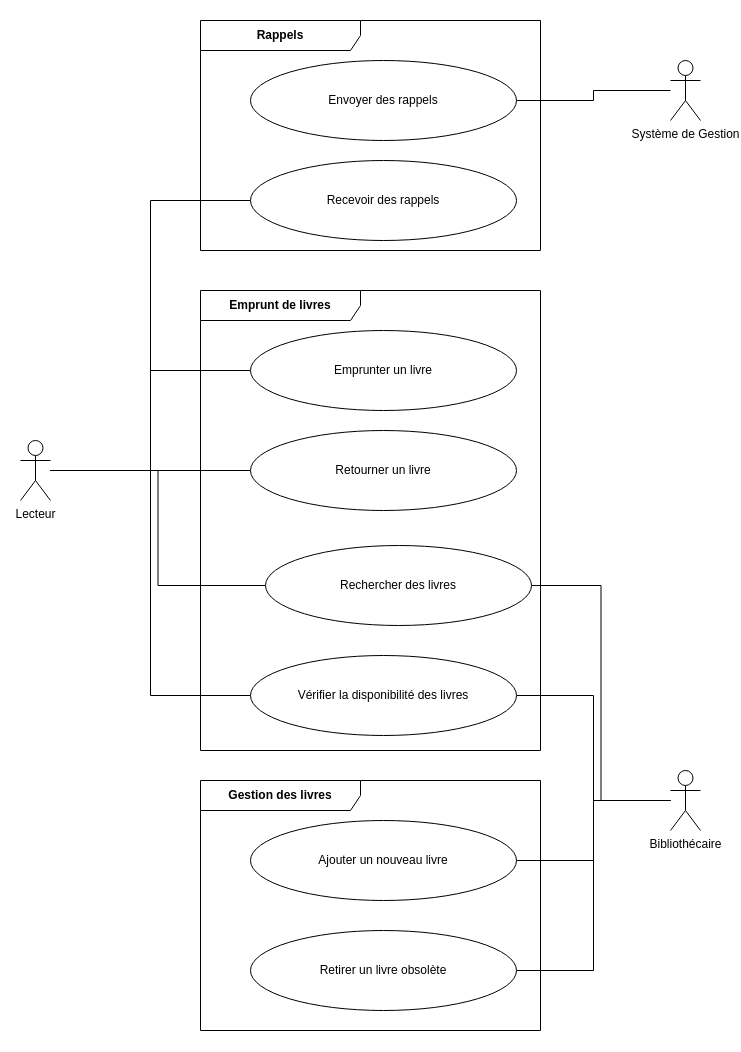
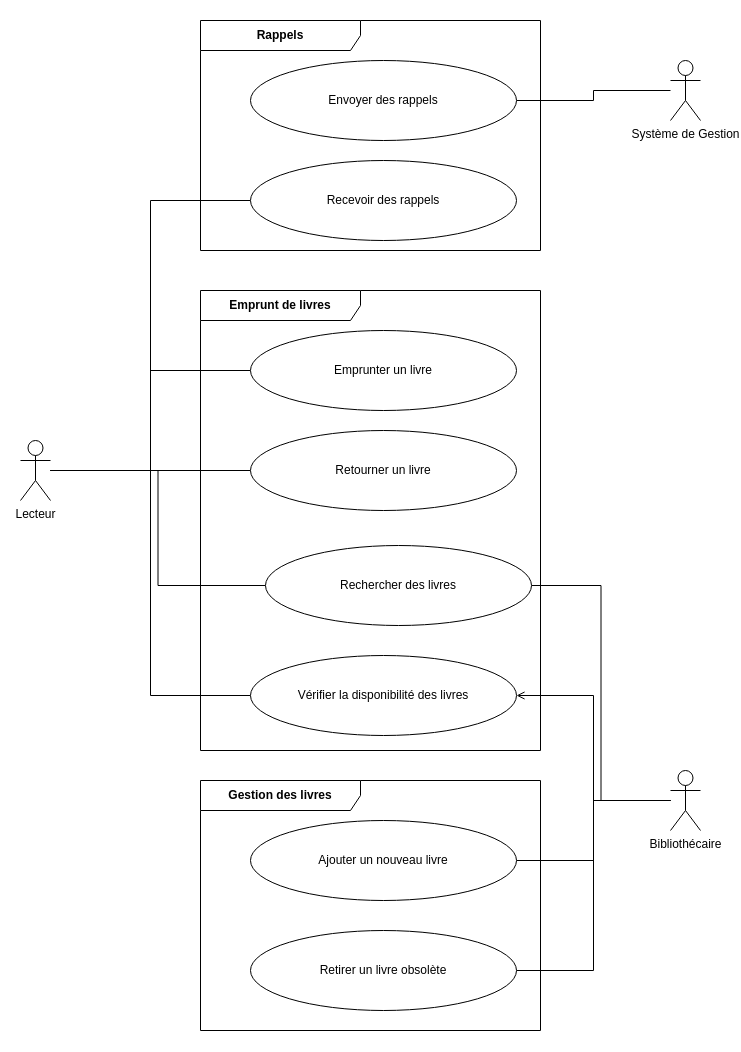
  <mxCell id="0" />
  <mxCell id="1" parent="0" />
  <mxCell id="2" style="edgeStyle=orthogonalEdgeStyle;rounded=0;orthogonalLoop=1;jettySize=auto;html=1;entryX=0;entryY=0.5;entryDx=0;entryDy=0;endArrow=none;endFill=0;" parent="1" source="7" target="19" edge="1"><mxGeometry relative="1" as="geometry" /></mxCell>
  <mxCell id="3" style="edgeStyle=orthogonalEdgeStyle;rounded=0;orthogonalLoop=1;jettySize=auto;html=1;entryX=0;entryY=0.5;entryDx=0;entryDy=0;endArrow=none;endFill=0;" parent="1" source="7" target="20" edge="1"><mxGeometry relative="1" as="geometry" /></mxCell>
  <mxCell id="4" style="edgeStyle=orthogonalEdgeStyle;rounded=0;orthogonalLoop=1;jettySize=auto;html=1;entryX=0;entryY=0.5;entryDx=0;entryDy=0;endArrow=none;endFill=0;" parent="1" source="7" target="21" edge="1"><mxGeometry relative="1" as="geometry" /></mxCell>
  <mxCell id="5" style="edgeStyle=orthogonalEdgeStyle;rounded=0;orthogonalLoop=1;jettySize=auto;html=1;entryX=0;entryY=0.5;entryDx=0;entryDy=0;endArrow=none;endFill=0;" parent="1" source="7" target="22" edge="1"><mxGeometry relative="1" as="geometry" /></mxCell>
  <mxCell id="6" style="edgeStyle=orthogonalEdgeStyle;rounded=0;orthogonalLoop=1;jettySize=auto;html=1;entryX=0;entryY=0.5;entryDx=0;entryDy=0;endArrow=none;endFill=0;" edge="1" parent="1" source="7" target="24"><mxGeometry relative="1" as="geometry" /></mxCell>
  <mxCell id="7" value="Lecteur" style="shape=umlActor;verticalLabelPosition=bottom;verticalAlign=top;html=1;outlineConnect=0;" parent="1" vertex="1"><mxGeometry x="20" y="440" width="30" height="60" as="geometry" /></mxCell>
  <mxCell id="8" style="edgeStyle=orthogonalEdgeStyle;rounded=0;orthogonalLoop=1;jettySize=auto;html=1;entryX=1;entryY=0.5;entryDx=0;entryDy=0;endArrow=none;endFill=0;" parent="1" source="12" target="16" edge="1"><mxGeometry relative="1" as="geometry" /></mxCell>
  <mxCell id="9" style="edgeStyle=orthogonalEdgeStyle;rounded=0;orthogonalLoop=1;jettySize=auto;html=1;entryX=1;entryY=0.5;entryDx=0;entryDy=0;endArrow=none;endFill=0;" parent="1" source="12" target="15" edge="1"><mxGeometry relative="1" as="geometry" /></mxCell>
  <mxCell id="10" style="edgeStyle=orthogonalEdgeStyle;rounded=0;orthogonalLoop=1;jettySize=auto;html=1;entryX=1;entryY=0.5;entryDx=0;entryDy=0;endArrow=none;endFill=0;" edge="1" parent="1" source="12" target="21"><mxGeometry relative="1" as="geometry" /></mxCell>
- <mxCell id="11" style="edgeStyle=orthogonalEdgeStyle;rounded=0;orthogonalLoop=1;jettySize=auto;html=1;entryX=1;entryY=0.5;entryDx=0;entryDy=0;endArrow=none;endFill=0;" edge="1" parent="1" source="12" target="22"><mxGeometry relative="1" as="geometry" /></mxCell>
+ <mxCell id="11" style="edgeStyle=orthogonalEdgeStyle;rounded=0;orthogonalLoop=1;jettySize=auto;html=1;entryX=1;entryY=0.5;entryDx=0;entryDy=0;endArrow=open;endFill=0;" edge="1" parent="1" source="12" target="22"><mxGeometry relative="1" as="geometry" /></mxCell>
  <mxCell id="12" value="Bibliothécaire" style="shape=umlActor;verticalLabelPosition=bottom;verticalAlign=top;html=1;outlineConnect=0;" parent="1" vertex="1"><mxGeometry x="670" y="770" width="30" height="60" as="geometry" /></mxCell>
  <mxCell id="13" style="edgeStyle=orthogonalEdgeStyle;rounded=0;orthogonalLoop=1;jettySize=auto;html=1;entryX=1;entryY=0.5;entryDx=0;entryDy=0;endArrow=none;endFill=0;" parent="1" source="14" target="17" edge="1"><mxGeometry relative="1" as="geometry" /></mxCell>
  <mxCell id="14" value="Système de Gestion" style="shape=umlActor;verticalLabelPosition=bottom;verticalAlign=top;html=1;outlineConnect=0;" parent="1" vertex="1"><mxGeometry x="670" y="60" width="30" height="60" as="geometry" /></mxCell>
  <mxCell id="15" value="Ajouter un nouveau livre" style="ellipse;whiteSpace=wrap;html=1;" parent="1" vertex="1"><mxGeometry x="250" y="820" width="266" height="80" as="geometry" /></mxCell>
  <mxCell id="16" value="Retirer un livre obsolète" style="ellipse;whiteSpace=wrap;html=1;" parent="1" vertex="1"><mxGeometry x="250" y="930" width="266" height="80" as="geometry" /></mxCell>
  <mxCell id="17" value="Envoyer des rappels" style="ellipse;whiteSpace=wrap;html=1;" parent="1" vertex="1"><mxGeometry x="250" y="60" width="266" height="80" as="geometry" /></mxCell>
  <mxCell id="18" value="&lt;b&gt;Emprunt de livres&lt;/b&gt;" style="shape=umlFrame;whiteSpace=wrap;html=1;pointerEvents=0;recursiveResize=0;container=1;collapsible=0;width=160;" parent="1" vertex="1"><mxGeometry x="200" y="290" width="340" height="460" as="geometry" /></mxCell>
  <mxCell id="19" value="Emprunter un livre" style="ellipse;whiteSpace=wrap;html=1;" parent="18" vertex="1"><mxGeometry x="50" y="40" width="266" height="80" as="geometry" /></mxCell>
  <mxCell id="20" value="Retourner un livre" style="ellipse;whiteSpace=wrap;html=1;" parent="18" vertex="1"><mxGeometry x="50" y="140" width="266" height="80" as="geometry" /></mxCell>
  <mxCell id="21" value="Rechercher des livres" style="ellipse;whiteSpace=wrap;html=1;" parent="18" vertex="1"><mxGeometry x="65" y="255" width="266" height="80" as="geometry" /></mxCell>
  <mxCell id="22" value="Vérifier la disponibilité des livres" style="ellipse;whiteSpace=wrap;html=1;" parent="18" vertex="1"><mxGeometry x="50" y="365" width="266" height="80" as="geometry" /></mxCell>
  <mxCell id="23" value="&lt;b&gt;Rappels&lt;/b&gt;" style="shape=umlFrame;whiteSpace=wrap;html=1;pointerEvents=0;recursiveResize=0;container=1;collapsible=0;width=160;" parent="1" vertex="1"><mxGeometry x="200" y="20" width="340" height="230" as="geometry" /></mxCell>
  <mxCell id="24" value="Recevoir des rappels" style="ellipse;whiteSpace=wrap;html=1;" vertex="1" parent="23"><mxGeometry x="50" y="140" width="266" height="80" as="geometry" /></mxCell>
  <mxCell id="25" value="&lt;b&gt;Gestion des livres&lt;/b&gt;" style="shape=umlFrame;whiteSpace=wrap;html=1;pointerEvents=0;recursiveResize=0;container=1;collapsible=0;width=160;" parent="1" vertex="1"><mxGeometry x="200" y="780" width="340" height="250" as="geometry" /></mxCell>
